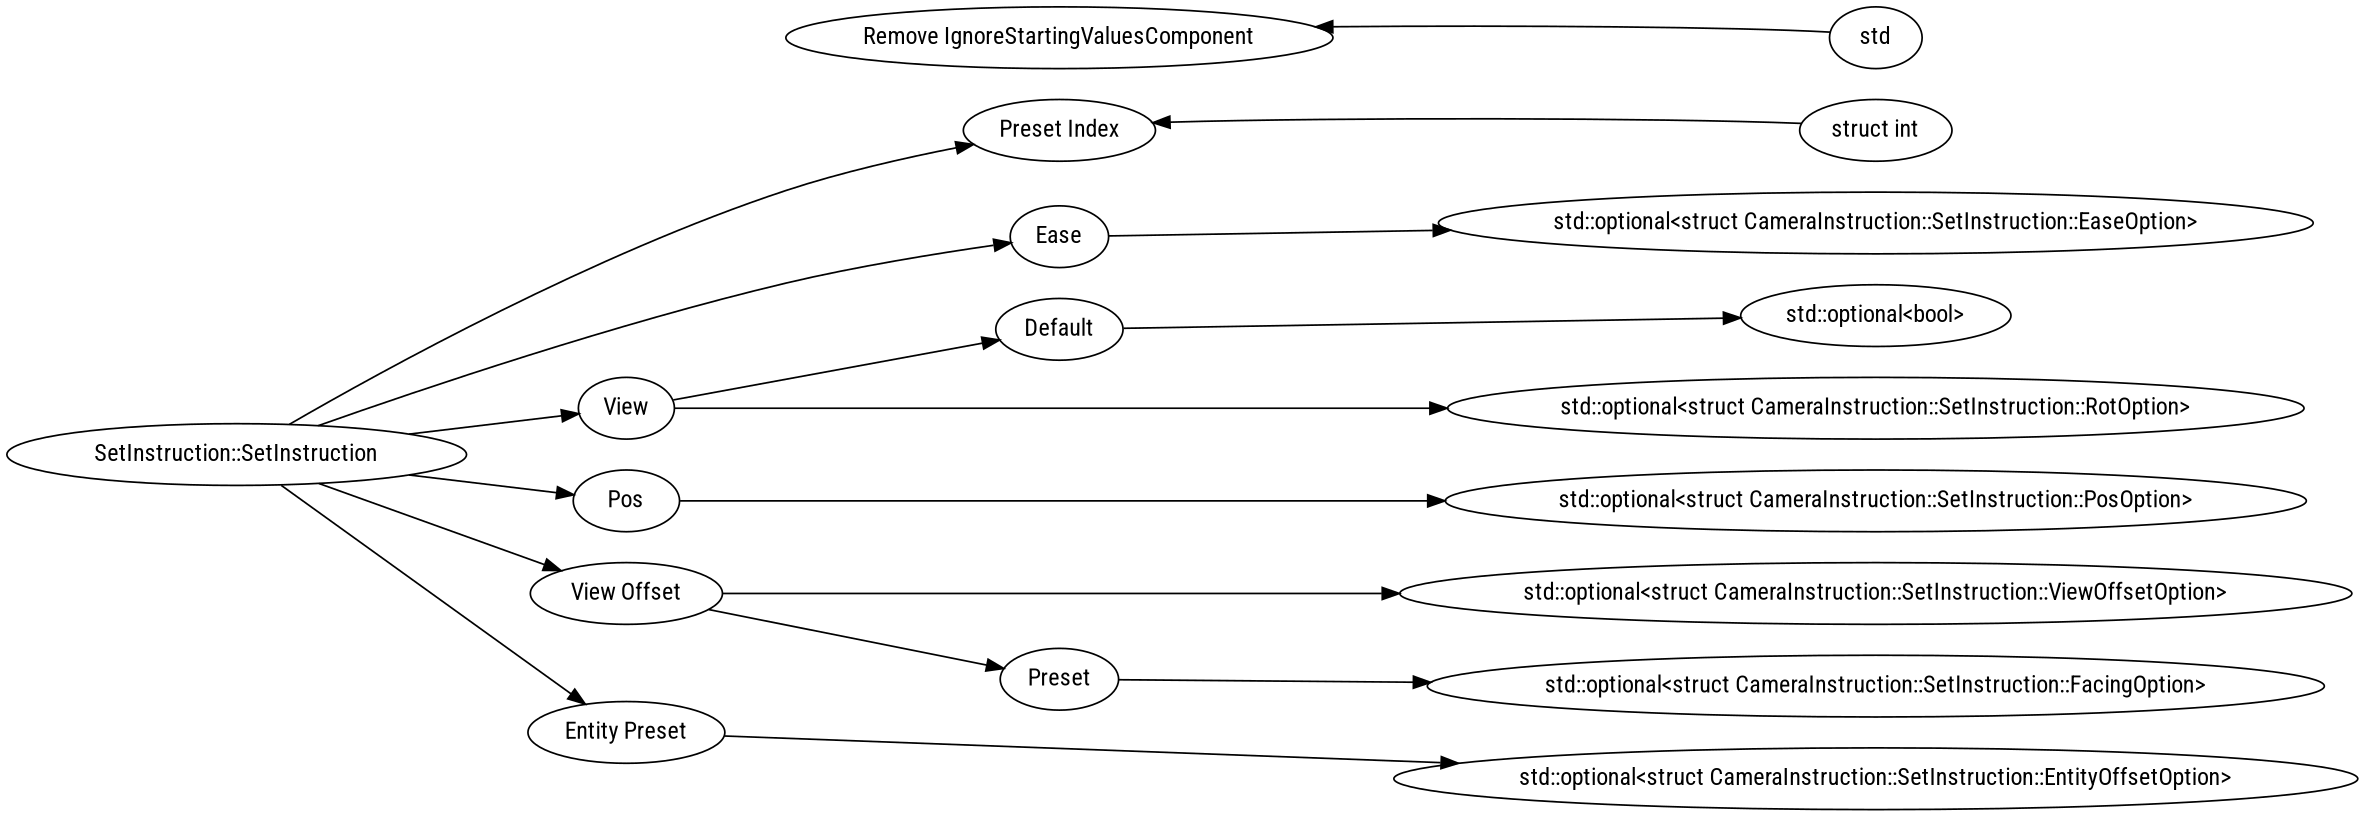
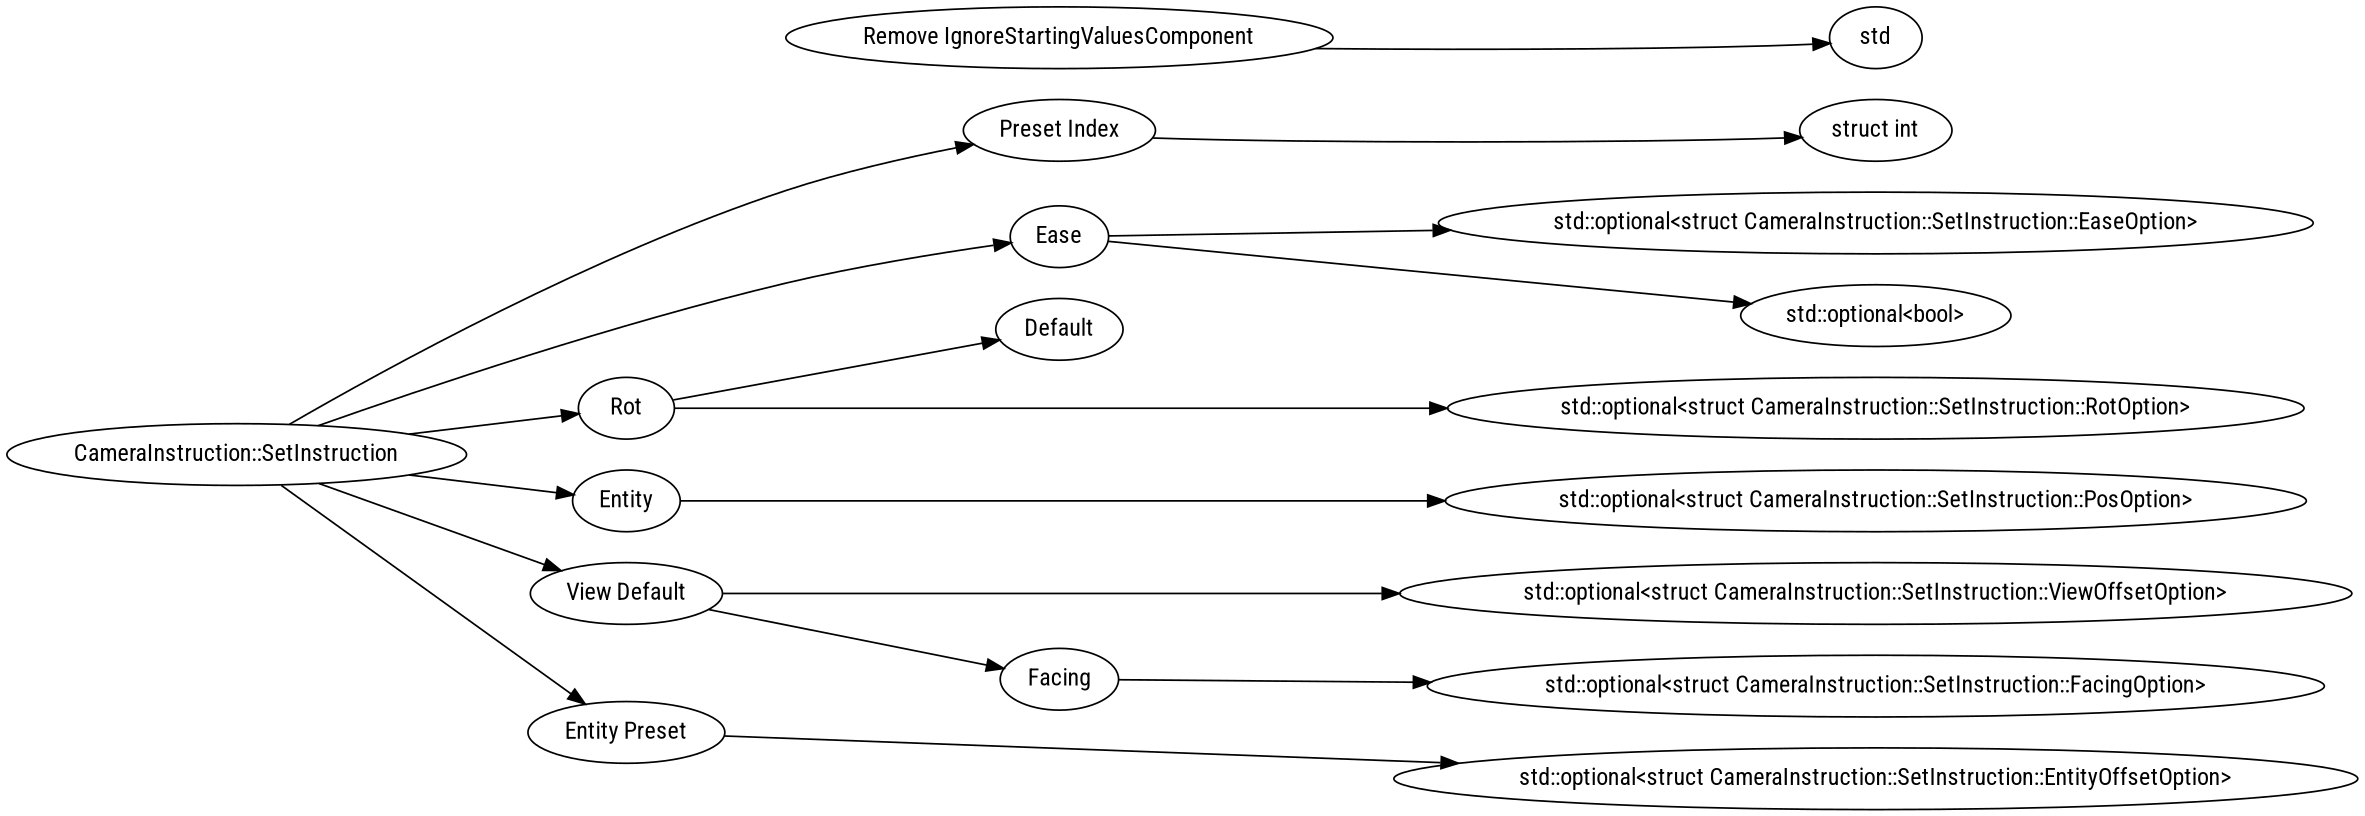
  digraph {
    fontname="Roboto Condensed"
    rankdir=LR
    node [fontname="Roboto Condensed"]
    edge [fontname="Roboto Condensed"]
    n1 [label="struct int"]
    n2 [label="std::optional<struct CameraInstruction::SetInstruction::EaseOption>"]
    n3 [label="std::optional<struct CameraInstruction::SetInstruction::PosOption>"]
    n4 [label="std::optional<struct CameraInstruction::SetInstruction::RotOption>"]
    n5 [label="std::optional<struct CameraInstruction::SetInstruction::FacingOption>"]
    n6 [label="std::optional<struct CameraInstruction::SetInstruction::ViewOffsetOption>"]
    n7 [label="std::optional<struct CameraInstruction::SetInstruction::EntityOffsetOption>"]
    n8 [label="std::optional<bool>"]
    n9 [label=std]
-   n10 [label="SetInstruction::SetInstruction"]
+   n10 [label="CameraInstruction::SetInstruction"]
    n11 [label="Preset Index"]
    n12 [label=Ease]
-   n13 [label=Pos]
-   n14 [label=View]
-   n15 [label="View Offset"]
+   n13 [label=Entity]
+   n14 [label=Rot]
+   n15 [label="View Default"]
    n16 [label="Entity Preset"]
    n17 [label=Default]
-   n18 [label=Preset]
+   n18 [label=Facing]
    n19 [label="Remove IgnoreStartingValuesComponent"]
    subgraph sub_1 {
      rank=max
      n1
      n2
      n3
      n4
      n5
      n6
      n7
      n8
      n9
    }
    n10 -> n11
    n10 -> n12
    n10 -> n13
    n10 -> n14
    n10 -> n15
    n10 -> n16
-   n1 -> n11
+   n11 -> n1
    n12 -> n2
    n13 -> n3
    n14 -> n4
    n14 -> n17
    n15 -> n6
    n15 -> n18
    n16 -> n7
-   n17 -> n8
+   n12 -> n8
    n18 -> n5
-   n9 -> n19
+   n19 -> n9
  }
